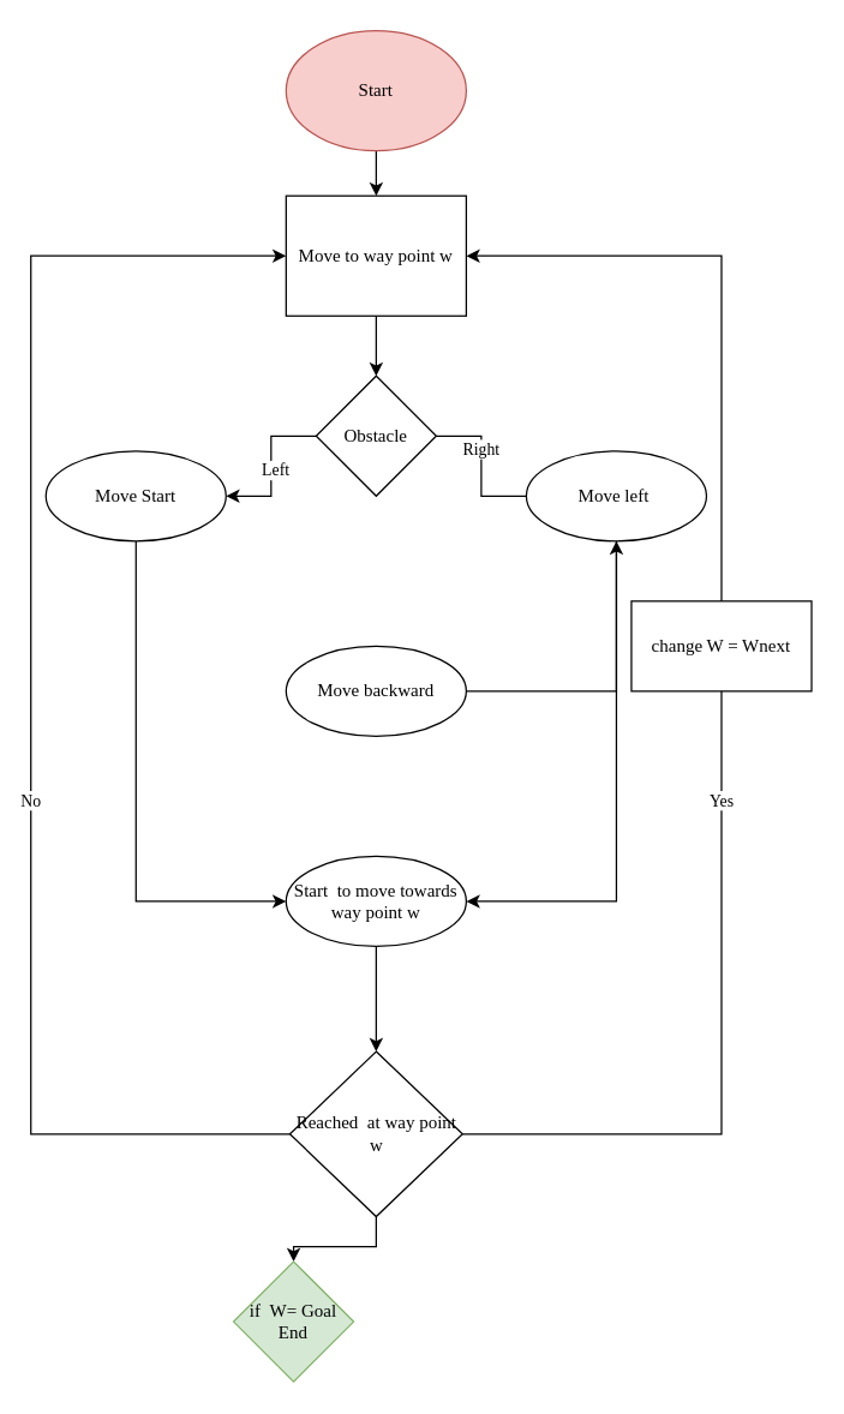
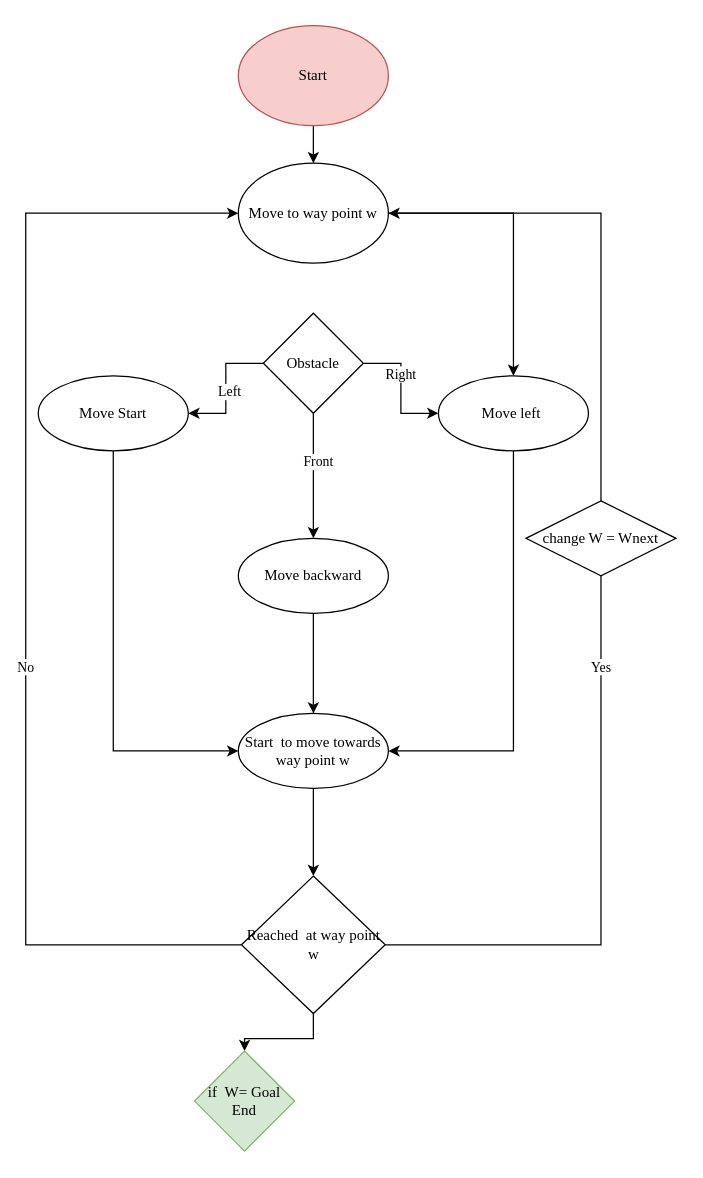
  <mxCell id="0" />
  <mxCell id="1" parent="0" />
  <mxCell id="2" value="" style="edgeStyle=orthogonalEdgeStyle;rounded=0;orthogonalLoop=1;jettySize=auto;html=1;fontFamily=Georgia;" edge="1" parent="1" source="3" target="7"><mxGeometry relative="1" as="geometry" /></mxCell>
  <mxCell id="3" value="Start" style="ellipse;whiteSpace=wrap;html=1;fillColor=#f8cecc;strokeColor=#b85450;fontFamily=Georgia;" vertex="1" parent="1"><mxGeometry x="190" y="20" width="120" height="80" as="geometry" /></mxCell>
- <mxCell id="4" value="" style="edgeStyle=orthogonalEdgeStyle;rounded=0;orthogonalLoop=1;jettySize=auto;html=1;fontFamily=Georgia;" edge="1" parent="1" source="7" target="14"><mxGeometry relative="1" as="geometry" /></mxCell>
+ <mxCell id="4" value="" style="edgeStyle=orthogonalEdgeStyle;rounded=0;orthogonalLoop=1;jettySize=auto;html=1;fontFamily=Georgia;" edge="1" parent="1" source="7" target="16"><mxGeometry relative="1" as="geometry" /></mxCell>
  <mxCell id="5" style="edgeStyle=orthogonalEdgeStyle;rounded=0;orthogonalLoop=1;jettySize=auto;html=1;exitX=0;exitY=0.5;exitDx=0;exitDy=0;entryX=0;entryY=0.5;entryDx=0;entryDy=0;endArrow=none;endFill=0;startArrow=classic;startFill=1;fontFamily=Georgia;" edge="1" parent="1" source="7" target="25"><mxGeometry relative="1" as="geometry"><Array as="points"><mxPoint x="20" y="170" /><mxPoint x="20" y="755" /></Array></mxGeometry></mxCell>
  <mxCell id="6" value="No" style="edgeLabel;html=1;align=center;verticalAlign=middle;resizable=0;points=[];fontFamily=Georgia;" vertex="1" connectable="0" parent="5"><mxGeometry x="0.147" y="-1" relative="1" as="geometry"><mxPoint as="offset" /></mxGeometry></mxCell>
- <mxCell id="7" value="Move to way point w" style="whiteSpace=wrap;html=1;fontFamily=Georgia;rounded=0;" vertex="1" parent="1"><mxGeometry x="190" y="130" width="120" height="80" as="geometry" /></mxCell>
- <mxCell id="8" value="" style="edgeStyle=orthogonalEdgeStyle;rounded=0;orthogonalLoop=1;jettySize=auto;html=1;fontFamily=Georgia;endArrow=none;" edge="1" parent="1" source="14" target="16"><mxGeometry relative="1" as="geometry" /></mxCell>
+ <mxCell id="7" value="Move to way point w" style="ellipse;whiteSpace=wrap;html=1;fontFamily=Georgia;" vertex="1" parent="1"><mxGeometry x="190" y="130" width="120" height="80" as="geometry" /></mxCell>
+ <mxCell id="8" value="" style="edgeStyle=orthogonalEdgeStyle;rounded=0;orthogonalLoop=1;jettySize=auto;html=1;fontFamily=Georgia;" edge="1" parent="1" source="14" target="16"><mxGeometry relative="1" as="geometry" /></mxCell>
  <mxCell id="9" value="Right" style="edgeLabel;html=1;align=center;verticalAlign=middle;resizable=0;points=[];fontFamily=Georgia;" vertex="1" connectable="0" parent="8"><mxGeometry x="-0.233" y="-1" relative="1" as="geometry"><mxPoint as="offset" /></mxGeometry></mxCell>
  <mxCell id="10" value="" style="edgeStyle=orthogonalEdgeStyle;rounded=0;orthogonalLoop=1;jettySize=auto;html=1;fontFamily=Georgia;" edge="1" parent="1" source="14" target="18"><mxGeometry relative="1" as="geometry" /></mxCell>
  <mxCell id="11" value="Left" style="edgeLabel;html=1;align=center;verticalAlign=middle;resizable=0;points=[];fontFamily=Georgia;" vertex="1" connectable="0" parent="10"><mxGeometry x="0.033" y="2" relative="1" as="geometry"><mxPoint as="offset" /></mxGeometry></mxCell>
+ <mxCell id="12" value="" style="edgeStyle=orthogonalEdgeStyle;rounded=0;orthogonalLoop=1;jettySize=auto;html=1;fontFamily=Georgia;" edge="1" parent="1" source="14" target="20"><mxGeometry relative="1" as="geometry" /></mxCell>
+ <mxCell id="13" value="Front" style="edgeLabel;html=1;align=center;verticalAlign=middle;resizable=0;points=[];fontFamily=Georgia;" vertex="1" connectable="0" parent="12"><mxGeometry x="-0.244" y="3" relative="1" as="geometry"><mxPoint as="offset" /></mxGeometry></mxCell>
  <mxCell id="14" value="Obstacle" style="rhombus;whiteSpace=wrap;html=1;fontFamily=Georgia;" vertex="1" parent="1"><mxGeometry x="210" y="250" width="80" height="80" as="geometry" /></mxCell>
  <mxCell id="15" style="edgeStyle=orthogonalEdgeStyle;rounded=0;orthogonalLoop=1;jettySize=auto;html=1;exitX=0.5;exitY=1;exitDx=0;exitDy=0;entryX=1;entryY=0.5;entryDx=0;entryDy=0;fontFamily=Georgia;startArrow=none;startFill=0;endArrow=classic;endFill=1;" edge="1" parent="1" source="16" target="22"><mxGeometry relative="1" as="geometry"><Array as="points"><mxPoint x="410" y="600" /></Array></mxGeometry></mxCell>
  <mxCell id="16" value="Move left&amp;nbsp;" style="ellipse;whiteSpace=wrap;html=1;fontFamily=Georgia;" vertex="1" parent="1"><mxGeometry x="350" y="300" width="120" height="60" as="geometry" /></mxCell>
  <mxCell id="17" style="edgeStyle=orthogonalEdgeStyle;rounded=0;orthogonalLoop=1;jettySize=auto;html=1;exitX=0.5;exitY=1;exitDx=0;exitDy=0;entryX=0;entryY=0.5;entryDx=0;entryDy=0;fontFamily=Georgia;startArrow=none;startFill=0;endArrow=classic;endFill=1;" edge="1" parent="1" source="18" target="22"><mxGeometry relative="1" as="geometry" /></mxCell>
  <mxCell id="18" value="Move Start" style="ellipse;whiteSpace=wrap;html=1;fontFamily=Georgia;" vertex="1" parent="1"><mxGeometry x="30" y="300" width="120" height="60" as="geometry" /></mxCell>
- <mxCell id="19" value="" style="edgeStyle=orthogonalEdgeStyle;rounded=0;orthogonalLoop=1;jettySize=auto;html=1;fontFamily=Georgia;" edge="1" parent="1" source="20" target="16"><mxGeometry relative="1" as="geometry" /></mxCell>
+ <mxCell id="19" value="" style="edgeStyle=orthogonalEdgeStyle;rounded=0;orthogonalLoop=1;jettySize=auto;html=1;fontFamily=Georgia;" edge="1" parent="1" source="20" target="22"><mxGeometry relative="1" as="geometry" /></mxCell>
  <mxCell id="20" value="Move backward" style="ellipse;whiteSpace=wrap;html=1;fontFamily=Georgia;" vertex="1" parent="1"><mxGeometry x="190" y="430" width="120" height="60" as="geometry" /></mxCell>
  <mxCell id="21" value="" style="edgeStyle=orthogonalEdgeStyle;rounded=0;orthogonalLoop=1;jettySize=auto;html=1;fontFamily=Georgia;" edge="1" parent="1" source="22" target="25"><mxGeometry relative="1" as="geometry" /></mxCell>
  <mxCell id="22" value="Start &amp;nbsp;to move towards way point w" style="ellipse;whiteSpace=wrap;html=1;fontFamily=Georgia;" vertex="1" parent="1"><mxGeometry x="190" y="570" width="120" height="60" as="geometry" /></mxCell>
  <mxCell id="23" value="Yes" style="edgeStyle=orthogonalEdgeStyle;rounded=0;orthogonalLoop=1;jettySize=auto;html=1;exitX=1;exitY=0.5;exitDx=0;exitDy=0;entryX=1;entryY=0.5;entryDx=0;entryDy=0;startArrow=none;startFill=0;endArrow=classic;endFill=1;fontFamily=Georgia;" edge="1" parent="1" source="25" target="7"><mxGeometry x="-0.149" relative="1" as="geometry"><Array as="points"><mxPoint x="480" y="755" /><mxPoint x="480" y="170" /></Array><mxPoint as="offset" /></mxGeometry></mxCell>
  <mxCell id="24" value="" style="edgeStyle=orthogonalEdgeStyle;rounded=0;orthogonalLoop=1;jettySize=auto;html=1;startArrow=none;startFill=0;endArrow=classic;endFill=1;fontFamily=Georgia;" edge="1" parent="1" source="25" target="27"><mxGeometry relative="1" as="geometry" /></mxCell>
  <mxCell id="25" value="Reached &amp;nbsp;at way point w" style="rhombus;whiteSpace=wrap;html=1;fontFamily=Georgia;" vertex="1" parent="1"><mxGeometry x="192.5" y="700" width="115" height="110" as="geometry" /></mxCell>
- <mxCell id="26" value="change W = Wnext" style="rounded=0;whiteSpace=wrap;html=1;fontFamily=Georgia;" vertex="1" parent="1"><mxGeometry x="420" y="400" width="120" height="60" as="geometry" /></mxCell>
+ <mxCell id="26" value="change W = Wnext" style="rhombus;whiteSpace=wrap;html=1;fontFamily=Georgia;" vertex="1" parent="1"><mxGeometry x="420" y="400" width="120" height="60" as="geometry" /></mxCell>
  <mxCell id="27" value="if &amp;nbsp;W= Goal&lt;br&gt;End" style="rhombus;whiteSpace=wrap;html=1;fillColor=#d5e8d4;strokeColor=#82b366;fontFamily=Georgia;" vertex="1" parent="1"><mxGeometry x="155" y="840" width="80" height="80" as="geometry" /></mxCell>
